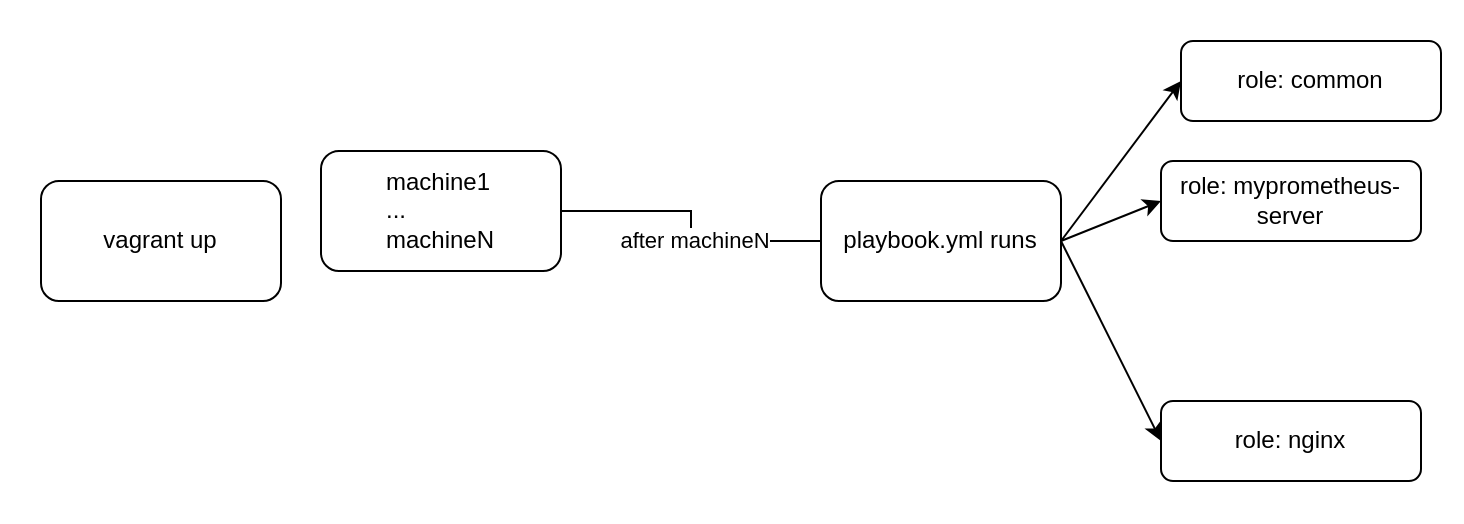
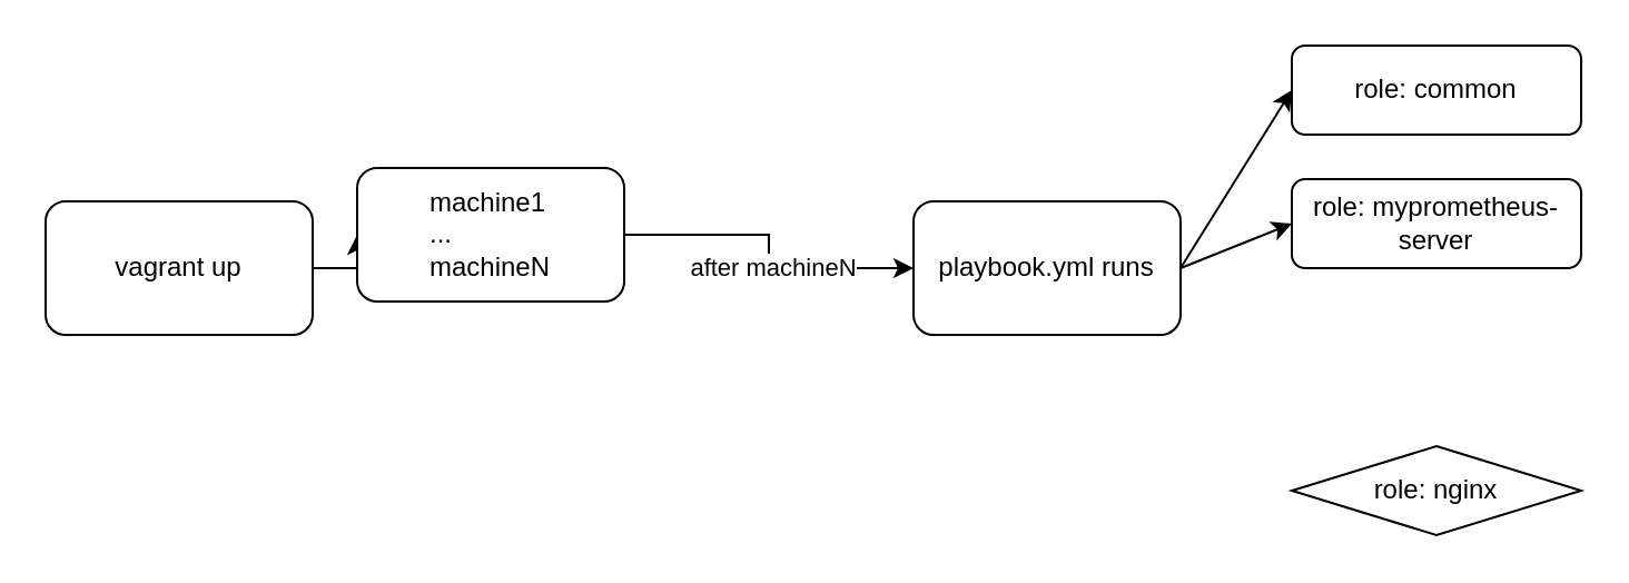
  <mxCell id="0" />
  <mxCell id="1" parent="0" />
+ <mxCell id="2" style="edgeStyle=orthogonalEdgeStyle;rounded=0;orthogonalLoop=1;jettySize=auto;html=1;exitX=1;exitY=0.5;exitDx=0;exitDy=0;entryX=0;entryY=0.5;entryDx=0;entryDy=0;" edge="1" parent="1" source="3" target="6"><mxGeometry relative="1" as="geometry" /></mxCell>
  <mxCell id="3" value="vagrant up" style="rounded=1;whiteSpace=wrap;html=1;" vertex="1" parent="1"><mxGeometry x="20" y="90" width="120" height="60" as="geometry" /></mxCell>
- <mxCell id="4" style="edgeStyle=orthogonalEdgeStyle;rounded=0;orthogonalLoop=1;jettySize=auto;html=1;exitX=1;exitY=0.5;exitDx=0;exitDy=0;endArrow=none;" edge="1" parent="1" source="6" target="10"><mxGeometry relative="1" as="geometry" /></mxCell>
+ <mxCell id="4" style="edgeStyle=orthogonalEdgeStyle;rounded=0;orthogonalLoop=1;jettySize=auto;html=1;exitX=1;exitY=0.5;exitDx=0;exitDy=0;" edge="1" parent="1" source="6" target="10"><mxGeometry relative="1" as="geometry" /></mxCell>
  <mxCell id="5" value="after machineN" style="edgeLabel;html=1;align=center;verticalAlign=middle;resizable=0;points=[];" vertex="1" connectable="0" parent="4"><mxGeometry x="0.12" y="1" relative="1" as="geometry"><mxPoint as="offset" /></mxGeometry></mxCell>
  <mxCell id="6" value="&lt;div style=&quot;text-align: left&quot;&gt;&lt;span&gt;machine1&lt;/span&gt;&lt;br&gt;&lt;/div&gt;&lt;div style=&quot;text-align: left&quot;&gt;&lt;span&gt;...&lt;/span&gt;&lt;/div&gt;&lt;div style=&quot;text-align: left&quot;&gt;&lt;span&gt;machineN&lt;/span&gt;&lt;/div&gt;" style="rounded=1;whiteSpace=wrap;html=1;" vertex="1" parent="1"><mxGeometry x="160" y="75" width="120" height="60" as="geometry" /></mxCell>
  <mxCell id="7" style="rounded=0;orthogonalLoop=1;jettySize=auto;html=1;exitX=1;exitY=0.5;exitDx=0;exitDy=0;entryX=0;entryY=0.5;entryDx=0;entryDy=0;" edge="1" parent="1" source="10" target="11"><mxGeometry relative="1" as="geometry" /></mxCell>
  <mxCell id="8" style="rounded=0;orthogonalLoop=1;jettySize=auto;html=1;exitX=1;exitY=0.5;exitDx=0;exitDy=0;entryX=0;entryY=0.5;entryDx=0;entryDy=0;" edge="1" parent="1" source="10" target="12"><mxGeometry relative="1" as="geometry" /></mxCell>
- <mxCell id="9" style="edgeStyle=none;rounded=0;orthogonalLoop=1;jettySize=auto;html=1;exitX=1;exitY=0.5;exitDx=0;exitDy=0;entryX=0;entryY=0.5;entryDx=0;entryDy=0;" edge="1" parent="1" source="10" target="13"><mxGeometry relative="1" as="geometry" /></mxCell>
  <mxCell id="10" value="playbook.yml runs" style="rounded=1;whiteSpace=wrap;html=1;" vertex="1" parent="1"><mxGeometry x="410" y="90" width="120" height="60" as="geometry" /></mxCell>
- <mxCell id="11" value="role: common" style="rounded=1;whiteSpace=wrap;html=1;" vertex="1" parent="1"><mxGeometry x="590" y="20" width="130" height="40" as="geometry" /></mxCell>
+ <mxCell id="11" value="role: common" style="rounded=1;whiteSpace=wrap;html=1;" vertex="1" parent="1"><mxGeometry x="580" y="20" width="130" height="40" as="geometry" /></mxCell>
  <mxCell id="12" value="role: myprometheus-server" style="rounded=1;whiteSpace=wrap;html=1;" vertex="1" parent="1"><mxGeometry x="580" y="80" width="130" height="40" as="geometry" /></mxCell>
- <mxCell id="13" value="role: nginx" style="rounded=1;whiteSpace=wrap;html=1;" vertex="1" parent="1"><mxGeometry x="580" y="200" width="130" height="40" as="geometry" /></mxCell>
+ <mxCell id="13" value="role: nginx" style="rhombus;whiteSpace=wrap;html=1;" vertex="1" parent="1"><mxGeometry x="580" y="200" width="130" height="40" as="geometry" /></mxCell>
